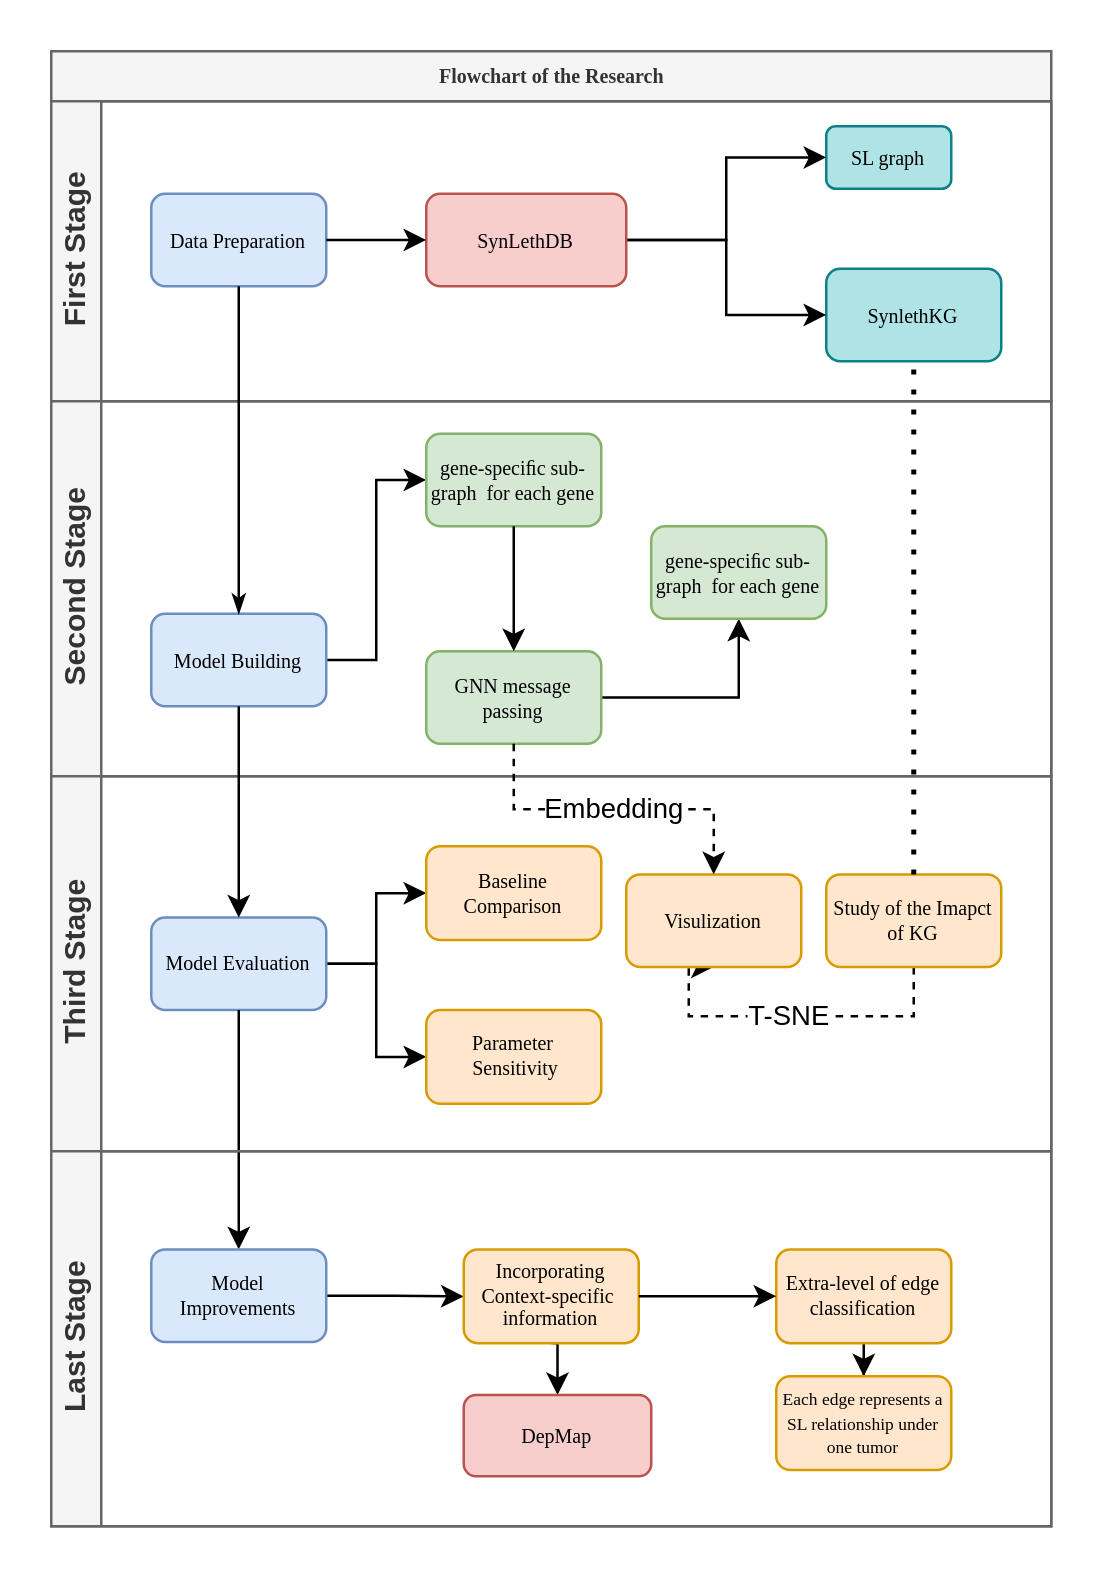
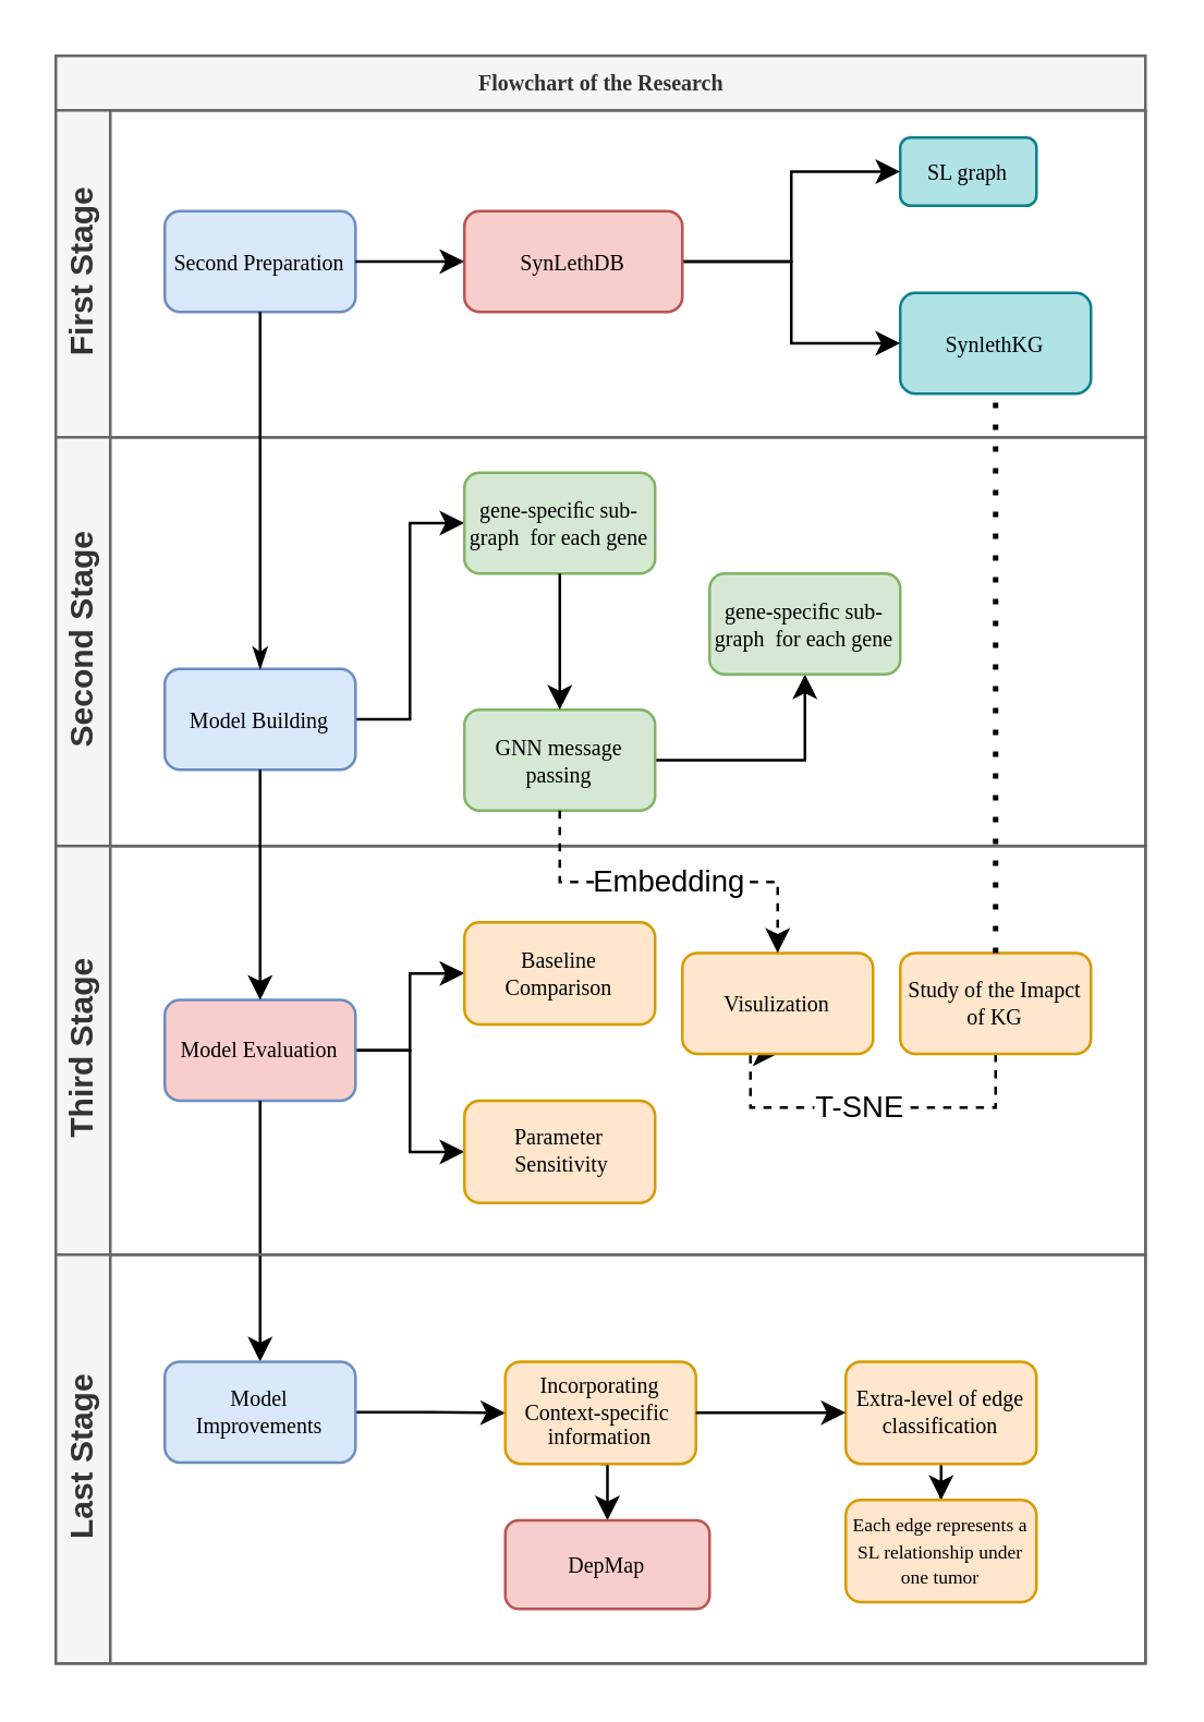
  <mxCell id="0" />
  <mxCell id="1" parent="0" />
  <mxCell id="2" value="Flowchart of the Research" style="swimlane;html=1;childLayout=stackLayout;horizontal=1;startSize=20;horizontalStack=0;rounded=0;shadow=0;labelBackgroundColor=none;strokeWidth=1;fontFamily=Verdana;fontSize=8;align=center;fillColor=#f5f5f5;strokeColor=#666666;fontColor=#333333;" parent="1" vertex="1"><mxGeometry x="20" y="20" width="400" height="590" as="geometry" /></mxCell>
  <mxCell id="3" value="First Stage&lt;br&gt;" style="swimlane;html=1;startSize=20;horizontal=0;fillColor=#f5f5f5;strokeColor=#666666;rounded=0;fontColor=#333333;" parent="2" vertex="1"><mxGeometry y="20" width="400" height="120" as="geometry" /></mxCell>
- <mxCell id="4" value="Data Preparation" style="rounded=1;whiteSpace=wrap;html=1;shadow=0;labelBackgroundColor=none;strokeWidth=1;fontFamily=Verdana;fontSize=8;align=center;fillColor=#dae8fc;strokeColor=#6c8ebf;" parent="3" vertex="1"><mxGeometry x="40" y="37.0" width="70" height="37" as="geometry" /></mxCell>
+ <mxCell id="4" value="Second Preparation" style="rounded=1;whiteSpace=wrap;html=1;shadow=0;labelBackgroundColor=none;strokeWidth=1;fontFamily=Verdana;fontSize=8;align=center;fillColor=#dae8fc;strokeColor=#6c8ebf;" parent="3" vertex="1"><mxGeometry x="40" y="37.0" width="70" height="37" as="geometry" /></mxCell>
  <mxCell id="5" value="SL graph" style="rounded=1;whiteSpace=wrap;html=1;shadow=0;labelBackgroundColor=none;strokeWidth=1;fontFamily=Verdana;fontSize=8;align=center;fillColor=#b0e3e6;strokeColor=#0e8088;" parent="3" vertex="1"><mxGeometry x="310" y="10.0" width="50" height="25" as="geometry" /></mxCell>
  <mxCell id="6" value="SynlethKG" style="rounded=1;whiteSpace=wrap;html=1;shadow=0;labelBackgroundColor=none;strokeWidth=1;fontFamily=Verdana;fontSize=8;align=center;fillColor=#b0e3e6;strokeColor=#0e8088;" parent="3" vertex="1"><mxGeometry x="310" y="67.0" width="70" height="37" as="geometry" /></mxCell>
  <mxCell id="7" style="edgeStyle=orthogonalEdgeStyle;rounded=0;orthogonalLoop=1;jettySize=auto;html=1;exitX=1;exitY=0.5;exitDx=0;exitDy=0;entryX=0;entryY=0.5;entryDx=0;entryDy=0;" parent="3" source="9" target="6" edge="1"><mxGeometry relative="1" as="geometry" /></mxCell>
  <mxCell id="8" style="edgeStyle=orthogonalEdgeStyle;rounded=0;orthogonalLoop=1;jettySize=auto;html=1;exitX=1;exitY=0.5;exitDx=0;exitDy=0;entryX=0;entryY=0.5;entryDx=0;entryDy=0;" parent="3" source="9" target="5" edge="1"><mxGeometry relative="1" as="geometry" /></mxCell>
  <mxCell id="9" value="SynLethDB" style="rounded=1;whiteSpace=wrap;html=1;shadow=0;labelBackgroundColor=none;strokeWidth=1;fontFamily=Verdana;fontSize=8;align=center;fillColor=#f8cecc;strokeColor=#b85450;" parent="3" vertex="1"><mxGeometry x="150" y="37" width="80" height="37" as="geometry" /></mxCell>
  <mxCell id="10" value="" style="edgeStyle=orthogonalEdgeStyle;rounded=0;orthogonalLoop=1;jettySize=auto;html=1;" parent="3" source="4" target="9" edge="1"><mxGeometry relative="1" as="geometry" /></mxCell>
  <mxCell id="11" value="Second Stage" style="swimlane;html=1;startSize=20;horizontal=0;fillColor=#f5f5f5;strokeColor=#666666;fontColor=#333333;" parent="2" vertex="1"><mxGeometry y="140" width="400" height="150" as="geometry" /></mxCell>
  <mxCell id="12" style="edgeStyle=orthogonalEdgeStyle;rounded=0;orthogonalLoop=1;jettySize=auto;html=1;exitX=1;exitY=0.5;exitDx=0;exitDy=0;entryX=0;entryY=0.5;entryDx=0;entryDy=0;" parent="11" source="13" target="14" edge="1"><mxGeometry relative="1" as="geometry" /></mxCell>
  <mxCell id="13" value="Model Building" style="rounded=1;whiteSpace=wrap;html=1;shadow=0;labelBackgroundColor=none;strokeWidth=1;fontFamily=Verdana;fontSize=8;align=center;fillColor=#dae8fc;strokeColor=#6c8ebf;" parent="11" vertex="1"><mxGeometry x="40" y="85" width="70" height="37" as="geometry" /></mxCell>
  <mxCell id="14" value="gene-speciﬁc sub-graph &amp;nbsp;for each gene" style="rounded=1;whiteSpace=wrap;html=1;shadow=0;labelBackgroundColor=none;strokeWidth=1;fontFamily=Verdana;fontSize=8;align=center;fillColor=#d5e8d4;strokeColor=#82b366;" parent="11" vertex="1"><mxGeometry x="150" y="13.0" width="70" height="37" as="geometry" /></mxCell>
  <mxCell id="15" style="edgeStyle=orthogonalEdgeStyle;rounded=0;orthogonalLoop=1;jettySize=auto;html=1;exitX=1;exitY=0.5;exitDx=0;exitDy=0;entryX=0.5;entryY=1;entryDx=0;entryDy=0;" parent="11" source="16" target="18" edge="1"><mxGeometry relative="1" as="geometry" /></mxCell>
  <mxCell id="16" value="GNN message passing" style="rounded=1;whiteSpace=wrap;html=1;shadow=0;labelBackgroundColor=none;strokeWidth=1;fontFamily=Verdana;fontSize=8;align=center;fillColor=#d5e8d4;strokeColor=#82b366;" parent="11" vertex="1"><mxGeometry x="150" y="100.0" width="70" height="37" as="geometry" /></mxCell>
  <mxCell id="17" value="" style="edgeStyle=orthogonalEdgeStyle;rounded=0;orthogonalLoop=1;jettySize=auto;html=1;" parent="11" source="14" target="16" edge="1"><mxGeometry relative="1" as="geometry" /></mxCell>
  <mxCell id="18" value="gene-speciﬁc sub-graph &amp;nbsp;for each gene" style="rounded=1;whiteSpace=wrap;html=1;shadow=0;labelBackgroundColor=none;strokeWidth=1;fontFamily=Verdana;fontSize=8;align=center;fillColor=#d5e8d4;strokeColor=#82b366;" parent="11" vertex="1"><mxGeometry x="240" y="50.0" width="70" height="37" as="geometry" /></mxCell>
  <mxCell id="19" value="Third Stage" style="swimlane;html=1;startSize=20;horizontal=0;fillColor=#f5f5f5;strokeColor=#666666;fontColor=#333333;" parent="2" vertex="1"><mxGeometry y="290" width="400" height="150" as="geometry" /></mxCell>
  <mxCell id="20" style="edgeStyle=orthogonalEdgeStyle;rounded=0;orthogonalLoop=1;jettySize=auto;html=1;exitX=1;exitY=0.5;exitDx=0;exitDy=0;entryX=0;entryY=0.5;entryDx=0;entryDy=0;" edge="1" parent="19" source="22" target="23"><mxGeometry relative="1" as="geometry" /></mxCell>
  <mxCell id="21" style="edgeStyle=orthogonalEdgeStyle;rounded=0;orthogonalLoop=1;jettySize=auto;html=1;exitX=1;exitY=0.5;exitDx=0;exitDy=0;entryX=0;entryY=0.5;entryDx=0;entryDy=0;" edge="1" parent="19" source="22" target="27"><mxGeometry relative="1" as="geometry" /></mxCell>
- <mxCell id="22" value="Model Evaluation" style="rounded=1;whiteSpace=wrap;html=1;shadow=0;labelBackgroundColor=none;strokeWidth=1;fontFamily=Verdana;fontSize=8;align=center;fillColor=#dae8fc;strokeColor=#6c8ebf;" parent="19" vertex="1"><mxGeometry x="40" y="56.5" width="70" height="37" as="geometry" /></mxCell>
+ <mxCell id="22" value="Model Evaluation" style="rounded=1;whiteSpace=wrap;html=1;shadow=0;labelBackgroundColor=none;strokeWidth=1;fontFamily=Verdana;fontSize=8;align=center;fillColor=#f8cecc;strokeColor=#6c8ebf;" parent="19" vertex="1"><mxGeometry x="40" y="56.5" width="70" height="37" as="geometry" /></mxCell>
  <mxCell id="23" value="Baseline Comparison" style="whiteSpace=wrap;html=1;rounded=1;shadow=0;fontFamily=Verdana;fontSize=8;strokeWidth=1;fillColor=#ffe6cc;strokeColor=#d79b00;" parent="19" vertex="1"><mxGeometry x="150" y="28" width="70" height="37.5" as="geometry" /></mxCell>
  <mxCell id="24" value="T-SNE" style="edgeStyle=orthogonalEdgeStyle;rounded=0;orthogonalLoop=1;jettySize=auto;html=1;exitX=0.5;exitY=1;exitDx=0;exitDy=0;entryX=0.5;entryY=1;entryDx=0;entryDy=0;dashed=1;strokeColor=#000000;" parent="19" source="25" target="26" edge="1"><mxGeometry relative="1" as="geometry"><Array as="points"><mxPoint x="345" y="96" /><mxPoint x="255" y="96" /></Array></mxGeometry></mxCell>
  <mxCell id="25" value="Study of the Imapct of KG" style="rounded=1;whiteSpace=wrap;html=1;shadow=0;labelBackgroundColor=none;strokeWidth=1;fontFamily=Verdana;fontSize=8;align=center;fillColor=#ffe6cc;strokeColor=#d79b00;" parent="19" vertex="1"><mxGeometry x="310" y="39.25" width="70" height="37" as="geometry" /></mxCell>
  <mxCell id="26" value="Visulization" style="rounded=1;whiteSpace=wrap;html=1;shadow=0;labelBackgroundColor=none;strokeWidth=1;fontFamily=Verdana;fontSize=8;align=center;fillColor=#ffe6cc;strokeColor=#d79b00;" parent="19" vertex="1"><mxGeometry x="230" y="39.25" width="70" height="37" as="geometry" /></mxCell>
  <mxCell id="27" value="Parameter &amp;nbsp;Sensitivity" style="whiteSpace=wrap;html=1;rounded=1;shadow=0;fontFamily=Verdana;fontSize=8;strokeWidth=1;fillColor=#ffe6cc;strokeColor=#d79b00;" vertex="1" parent="19"><mxGeometry x="150" y="93.5" width="70" height="37.5" as="geometry" /></mxCell>
  <mxCell id="28" style="edgeStyle=orthogonalEdgeStyle;rounded=0;html=1;labelBackgroundColor=none;startArrow=none;startFill=0;startSize=5;endArrow=classicThin;endFill=1;endSize=5;jettySize=auto;orthogonalLoop=1;strokeWidth=1;fontFamily=Verdana;fontSize=8" parent="2" source="4" target="13" edge="1"><mxGeometry relative="1" as="geometry" /></mxCell>
  <mxCell id="29" value="" style="endArrow=classic;html=1;exitX=0.5;exitY=1;exitDx=0;exitDy=0;entryX=0.5;entryY=0;entryDx=0;entryDy=0;" parent="2" source="13" target="22" edge="1"><mxGeometry width="50" height="50" relative="1" as="geometry"><mxPoint x="230" y="360" as="sourcePoint" /><mxPoint x="280" y="310" as="targetPoint" /></mxGeometry></mxCell>
  <mxCell id="30" value="" style="endArrow=none;dashed=1;html=1;dashPattern=1 3;strokeWidth=2;entryX=0.5;entryY=1;entryDx=0;entryDy=0;exitX=0.5;exitY=0;exitDx=0;exitDy=0;" parent="2" source="25" target="6" edge="1"><mxGeometry width="50" height="50" relative="1" as="geometry"><mxPoint x="240" y="260" as="sourcePoint" /><mxPoint x="290" y="210" as="targetPoint" /><Array as="points" /></mxGeometry></mxCell>
  <mxCell id="31" value="Embedding" style="edgeStyle=orthogonalEdgeStyle;orthogonalLoop=1;jettySize=auto;html=1;exitX=0.5;exitY=1;exitDx=0;exitDy=0;entryX=0.5;entryY=0;entryDx=0;entryDy=0;rounded=0;dashed=1;" parent="2" source="16" target="26" edge="1"><mxGeometry relative="1" as="geometry" /></mxCell>
  <mxCell id="32" style="edgeStyle=orthogonalEdgeStyle;rounded=0;orthogonalLoop=1;jettySize=auto;html=1;exitX=0.5;exitY=1;exitDx=0;exitDy=0;entryX=0.5;entryY=0;entryDx=0;entryDy=0;" edge="1" parent="2" source="22" target="35"><mxGeometry relative="1" as="geometry" /></mxCell>
  <mxCell id="33" value="Last Stage" style="swimlane;html=1;startSize=20;horizontal=0;fillColor=#f5f5f5;strokeColor=#666666;fontColor=#333333;" vertex="1" parent="2"><mxGeometry y="440" width="400" height="150" as="geometry" /></mxCell>
  <mxCell id="34" style="edgeStyle=orthogonalEdgeStyle;rounded=0;orthogonalLoop=1;jettySize=auto;html=1;exitX=1;exitY=0.5;exitDx=0;exitDy=0;" edge="1" parent="33" source="35" target="37"><mxGeometry relative="1" as="geometry" /></mxCell>
  <mxCell id="35" value="Model Improvements" style="rounded=1;whiteSpace=wrap;html=1;shadow=0;labelBackgroundColor=none;strokeWidth=1;fontFamily=Verdana;fontSize=8;align=center;fillColor=#dae8fc;strokeColor=#6c8ebf;" vertex="1" parent="33"><mxGeometry x="40" y="39.25" width="70" height="37" as="geometry" /></mxCell>
  <mxCell id="36" style="edgeStyle=orthogonalEdgeStyle;rounded=0;orthogonalLoop=1;jettySize=auto;html=1;exitX=0.5;exitY=1;exitDx=0;exitDy=0;entryX=0.5;entryY=0;entryDx=0;entryDy=0;" edge="1" parent="33" source="37" target="42"><mxGeometry relative="1" as="geometry" /></mxCell>
  <mxCell id="37" value="Incorporating Context-specific&amp;nbsp;&lt;br&gt;information" style="whiteSpace=wrap;html=1;rounded=1;shadow=0;fontFamily=Verdana;fontSize=8;strokeWidth=1;fillColor=#ffe6cc;strokeColor=#d79b00;" vertex="1" parent="33"><mxGeometry x="165" y="39.25" width="70" height="37.5" as="geometry" /></mxCell>
  <mxCell id="38" value="" style="edgeStyle=orthogonalEdgeStyle;rounded=0;orthogonalLoop=1;jettySize=auto;html=1;" edge="1" parent="33" source="39" target="41"><mxGeometry relative="1" as="geometry" /></mxCell>
  <mxCell id="39" value="Extra-level of edge classification" style="whiteSpace=wrap;html=1;rounded=1;shadow=0;fontFamily=Verdana;fontSize=8;strokeWidth=1;fillColor=#ffe6cc;strokeColor=#d79b00;" vertex="1" parent="33"><mxGeometry x="290" y="39.25" width="70" height="37.5" as="geometry" /></mxCell>
  <mxCell id="40" value="" style="edgeStyle=orthogonalEdgeStyle;rounded=0;orthogonalLoop=1;jettySize=auto;html=1;" edge="1" parent="33" source="37" target="39"><mxGeometry relative="1" as="geometry" /></mxCell>
  <mxCell id="41" value="&lt;font style=&quot;font-size: 7px&quot;&gt;Each edge represents a SL relationship under one tumor&lt;/font&gt;" style="whiteSpace=wrap;html=1;rounded=1;shadow=0;fontFamily=Verdana;fontSize=8;strokeWidth=1;fillColor=#ffe6cc;strokeColor=#d79b00;" vertex="1" parent="33"><mxGeometry x="290" y="90" width="70" height="37.5" as="geometry" /></mxCell>
  <mxCell id="42" value="DepMap" style="rounded=1;whiteSpace=wrap;html=1;shadow=0;labelBackgroundColor=none;strokeWidth=1;fontFamily=Verdana;fontSize=8;align=center;fillColor=#f8cecc;strokeColor=#b85450;" vertex="1" parent="33"><mxGeometry x="165" y="97.5" width="75" height="32.5" as="geometry" /></mxCell>
